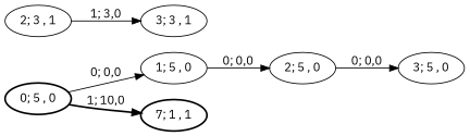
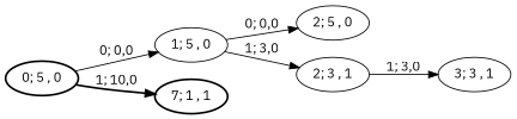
  strict digraph {
    fontname="IBM Plex Sans"
    rankdir=LR
    node [fontname="IBM Plex Sans" style=solid]
    edge [fontname="IBM Plex Sans" style=solid]
    n1 [label="0; 5 , 0" style=bold]
    n2 [label="1; 5 , 0"]
    n3 [label="7; 1 , 1" style=bold]
    n4 [label="2; 5 , 0"]
    n5 [label="2; 3 , 1"]
-   n6 [label="3; 5 , 0"]
    n7 [label="3; 3 , 1"]
    n1 -> n2 [label="0; 0,0"]
    n1 -> n3 [label="1; 10,0" style=bold]
    n2 -> n4 [label="0; 0,0"]
-   n4 -> n6 [label="0; 0,0"]
+   n2 -> n5 [label="1; 3,0"]
    n5 -> n7 [label="1; 3,0"]
  }
